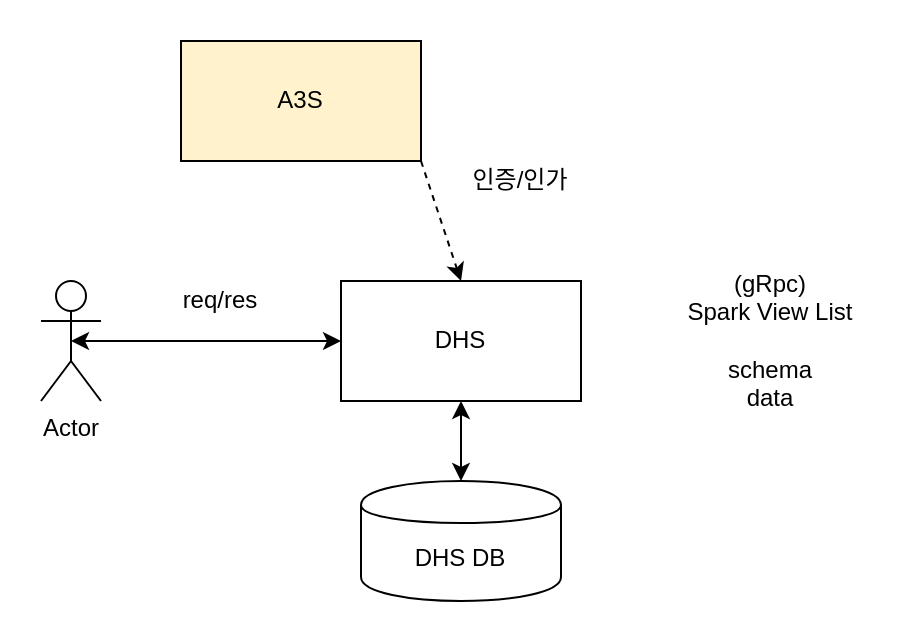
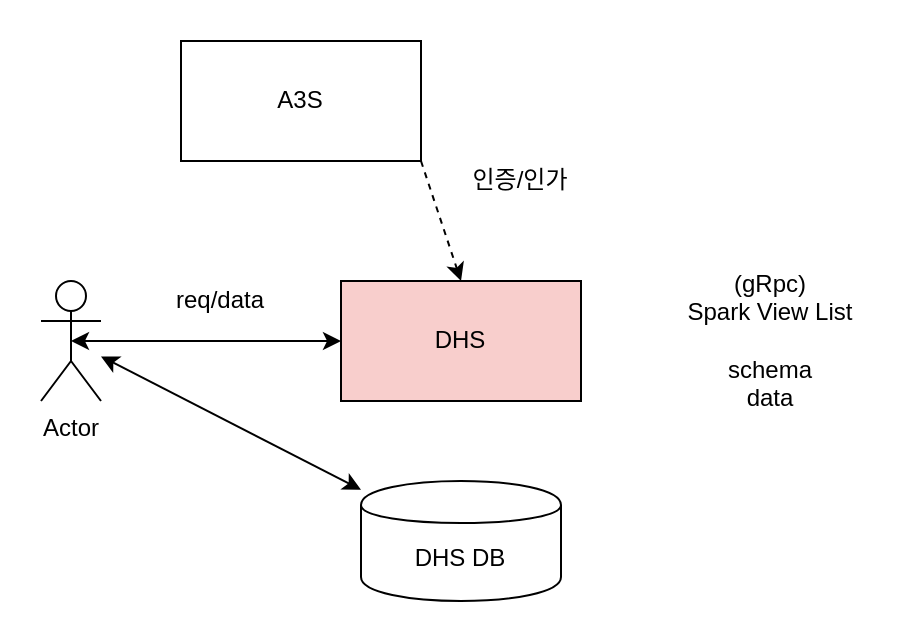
  <mxCell id="0" />
  <mxCell id="1" parent="0" />
- <mxCell id="2" value="DHS" style="rounded=0;whiteSpace=wrap;html=1;" vertex="1" parent="1"><mxGeometry x="170" y="140" width="120" height="60" as="geometry" /></mxCell>
+ <mxCell id="2" value="DHS" style="rounded=0;whiteSpace=wrap;html=1;fillColor=#f8cecc;" vertex="1" parent="1"><mxGeometry x="170" y="140" width="120" height="60" as="geometry" /></mxCell>
  <mxCell id="3" value="Actor" style="shape=umlActor;verticalLabelPosition=bottom;labelBackgroundColor=#ffffff;verticalAlign=top;html=1;outlineConnect=0;" vertex="1" parent="1"><mxGeometry x="20" y="140" width="30" height="60" as="geometry" /></mxCell>
  <mxCell id="4" value="(gRpc)&lt;br&gt;Spark View List&lt;br&gt;&lt;br&gt;schema&lt;br&gt;data" style="text;html=1;strokeColor=none;fillColor=none;align=center;verticalAlign=middle;whiteSpace=wrap;rounded=0;" vertex="1" parent="1"><mxGeometry x="340" y="160" width="90" height="20" as="geometry" /></mxCell>
  <mxCell id="5" value="" style="endArrow=classic;startArrow=classic;html=1;exitX=0.5;exitY=0.5;exitDx=0;exitDy=0;exitPerimeter=0;entryX=0;entryY=0.5;entryDx=0;entryDy=0;" edge="1" parent="1" source="3" target="2"><mxGeometry width="50" height="50" relative="1" as="geometry"><mxPoint x="130" y="100" as="sourcePoint" /><mxPoint x="180" y="50" as="targetPoint" /></mxGeometry></mxCell>
  <mxCell id="6" value="DHS DB" style="shape=cylinder;whiteSpace=wrap;html=1;boundedLbl=1;backgroundOutline=1;" vertex="1" parent="1"><mxGeometry x="180" y="240" width="100" height="60" as="geometry" /></mxCell>
- <mxCell id="7" value="" style="endArrow=classic;startArrow=classic;html=1;entryX=0.5;entryY=1;entryDx=0;entryDy=0;" edge="1" parent="1" source="6" target="2"><mxGeometry width="50" height="50" relative="1" as="geometry"><mxPoint x="30" y="340" as="sourcePoint" /><mxPoint x="80" y="290" as="targetPoint" /></mxGeometry></mxCell>
- <mxCell id="8" value="A3S" style="rounded=0;whiteSpace=wrap;html=1;fillColor=#fff2cc;" vertex="1" parent="1"><mxGeometry x="90" y="20" width="120" height="60" as="geometry" /></mxCell>
+ <mxCell id="7" value="" style="endArrow=classic;startArrow=classic;html=1;" edge="1" parent="1" source="6" target="3"><mxGeometry width="50" height="50" relative="1" as="geometry"><mxPoint x="30" y="340" as="sourcePoint" /><mxPoint x="80" y="290" as="targetPoint" /></mxGeometry></mxCell>
+ <mxCell id="8" value="A3S" style="rounded=0;whiteSpace=wrap;html=1;" vertex="1" parent="1"><mxGeometry x="90" y="20" width="120" height="60" as="geometry" /></mxCell>
  <mxCell id="9" value="" style="endArrow=classic;html=1;exitX=1;exitY=1;exitDx=0;exitDy=0;entryX=0.5;entryY=0;entryDx=0;entryDy=0;dashed=1;" edge="1" parent="1" source="8" target="2"><mxGeometry width="50" height="50" relative="1" as="geometry"><mxPoint x="290" y="70" as="sourcePoint" /><mxPoint x="340" y="20" as="targetPoint" /></mxGeometry></mxCell>
  <mxCell id="10" value="인증/인가" style="text;html=1;strokeColor=none;fillColor=none;align=center;verticalAlign=middle;whiteSpace=wrap;rounded=0;" vertex="1" parent="1"><mxGeometry x="220" y="80" width="80" height="20" as="geometry" /></mxCell>
- <mxCell id="11" value="req/res" style="text;html=1;strokeColor=none;fillColor=none;align=center;verticalAlign=middle;whiteSpace=wrap;rounded=0;" vertex="1" parent="1"><mxGeometry x="70" y="140" width="80" height="20" as="geometry" /></mxCell>
+ <mxCell id="11" value="req/data" style="text;html=1;strokeColor=none;fillColor=none;align=center;verticalAlign=middle;whiteSpace=wrap;rounded=0;" vertex="1" parent="1"><mxGeometry x="70" y="140" width="80" height="20" as="geometry" /></mxCell>
